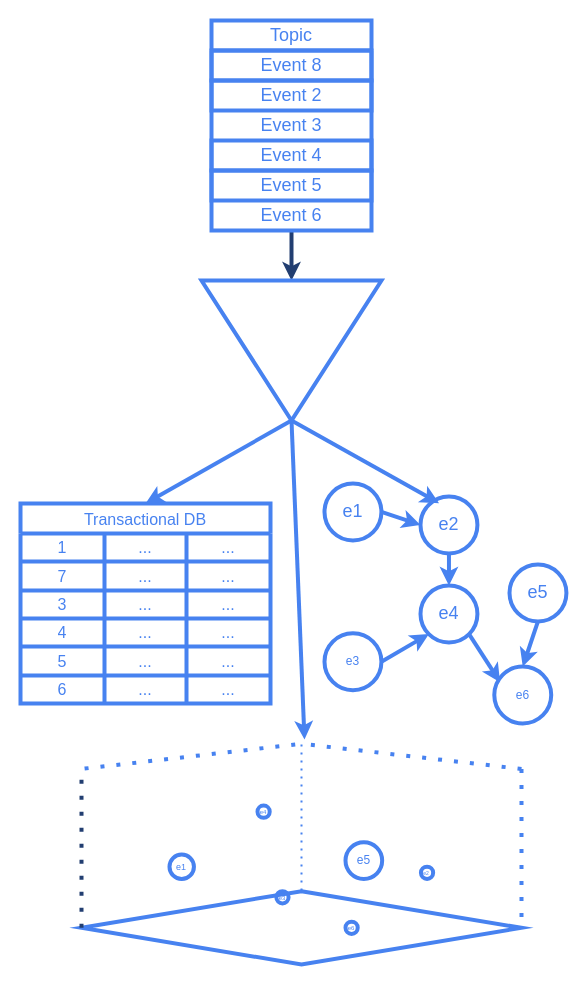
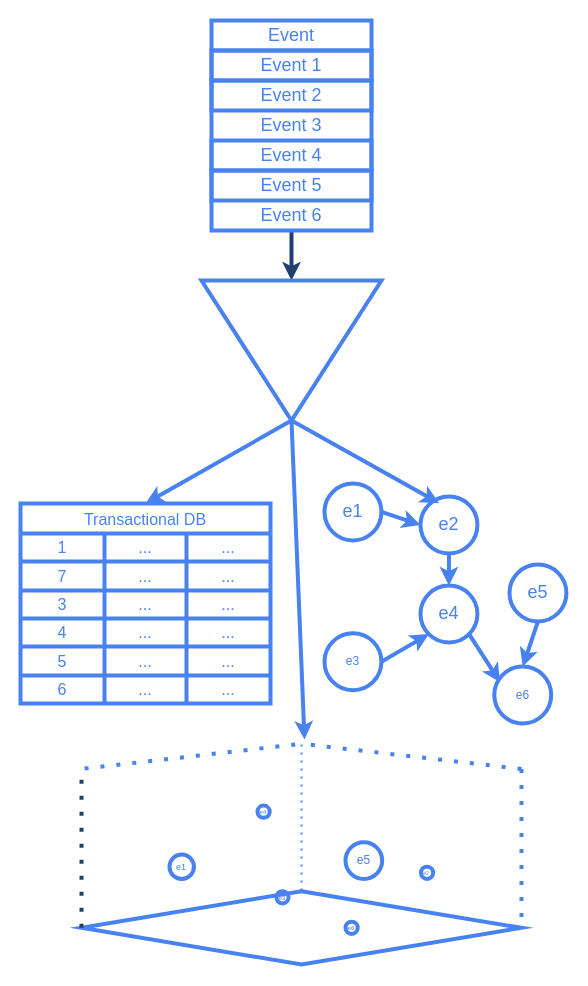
  <mxCell id="0" />
  <mxCell id="1" parent="0" />
  <mxCell id="2" value="" style="edgeStyle=orthogonalEdgeStyle;rounded=0;orthogonalLoop=1;jettySize=auto;html=1;strokeColor=#223E71;fontColor=#4782F0;strokeWidth=4;labelBackgroundColor=none;" edge="1" parent="1" source="3" target="38"><mxGeometry relative="1" as="geometry" /></mxCell>
- <mxCell id="3" value="&lt;font style=&quot;font-size: 18px;&quot;&gt;Topic&lt;/font&gt;" style="swimlane;fontStyle=0;childLayout=stackLayout;horizontal=1;startSize=30;horizontalStack=0;resizeParent=1;resizeParentMax=0;resizeLast=0;collapsible=1;marginBottom=0;whiteSpace=wrap;html=1;align=center;strokeColor=#4782F0;fontColor=#4782F0;fillColor=none;strokeWidth=4;labelBackgroundColor=none;" vertex="1" parent="1"><mxGeometry x="211" y="20" width="160" height="210" as="geometry" /></mxCell>
- <mxCell id="4" value="&lt;font style=&quot;font-size: 18px;&quot;&gt;Event 8&lt;/font&gt;" style="text;strokeColor=#4782F0;fillColor=none;align=center;verticalAlign=middle;spacingLeft=4;spacingRight=4;overflow=hidden;points=[[0,0.5],[1,0.5]];portConstraint=eastwest;rotatable=0;whiteSpace=wrap;html=1;fontColor=#4782F0;strokeWidth=4;labelBackgroundColor=none;" vertex="1" parent="3"><mxGeometry y="30" width="160" height="30" as="geometry" /></mxCell>
+ <mxCell id="3" value="&lt;font style=&quot;font-size: 18px;&quot;&gt;Event&lt;/font&gt;" style="swimlane;fontStyle=0;childLayout=stackLayout;horizontal=1;startSize=30;horizontalStack=0;resizeParent=1;resizeParentMax=0;resizeLast=0;collapsible=1;marginBottom=0;whiteSpace=wrap;html=1;align=center;strokeColor=#4782F0;fontColor=#4782F0;fillColor=none;strokeWidth=4;labelBackgroundColor=none;" vertex="1" parent="1"><mxGeometry x="211" y="20" width="160" height="210" as="geometry" /></mxCell>
+ <mxCell id="4" value="&lt;font style=&quot;font-size: 18px;&quot;&gt;Event 1&lt;/font&gt;" style="text;strokeColor=#4782F0;fillColor=none;align=center;verticalAlign=middle;spacingLeft=4;spacingRight=4;overflow=hidden;points=[[0,0.5],[1,0.5]];portConstraint=eastwest;rotatable=0;whiteSpace=wrap;html=1;fontColor=#4782F0;strokeWidth=4;labelBackgroundColor=none;" vertex="1" parent="3"><mxGeometry y="30" width="160" height="30" as="geometry" /></mxCell>
  <mxCell id="5" value="&lt;font style=&quot;font-size: 18px;&quot;&gt;Event 2&lt;/font&gt;" style="text;strokeColor=#4782F0;fillColor=none;align=center;verticalAlign=middle;spacingLeft=4;spacingRight=4;overflow=hidden;points=[[0,0.5],[1,0.5]];portConstraint=eastwest;rotatable=0;whiteSpace=wrap;html=1;fontColor=#4782F0;strokeWidth=4;labelBackgroundColor=none;" vertex="1" parent="3"><mxGeometry y="60" width="160" height="30" as="geometry" /></mxCell>
  <mxCell id="6" value="&lt;font style=&quot;font-size: 18px;&quot;&gt;Event 3&lt;/font&gt;" style="text;strokeColor=#4782F0;fillColor=none;align=center;verticalAlign=middle;spacingLeft=4;spacingRight=4;overflow=hidden;points=[[0,0.5],[1,0.5]];portConstraint=eastwest;rotatable=0;whiteSpace=wrap;html=1;fontColor=#4782F0;labelBackgroundColor=none;" vertex="1" parent="3"><mxGeometry y="90" width="160" height="30" as="geometry" /></mxCell>
  <mxCell id="7" value="&lt;font style=&quot;font-size: 18px;&quot;&gt;Event 4&lt;/font&gt;" style="text;strokeColor=#4782F0;fillColor=none;align=center;verticalAlign=middle;spacingLeft=4;spacingRight=4;overflow=hidden;points=[[0,0.5],[1,0.5]];portConstraint=eastwest;rotatable=0;whiteSpace=wrap;html=1;fontColor=#4782F0;strokeWidth=4;labelBackgroundColor=none;" vertex="1" parent="3"><mxGeometry y="120" width="160" height="30" as="geometry" /></mxCell>
  <mxCell id="8" value="&lt;font style=&quot;font-size: 18px;&quot;&gt;Event 5&lt;/font&gt;" style="text;strokeColor=#4782F0;fillColor=none;align=center;verticalAlign=middle;spacingLeft=4;spacingRight=4;overflow=hidden;points=[[0,0.5],[1,0.5]];portConstraint=eastwest;rotatable=0;whiteSpace=wrap;html=1;fontColor=#4782F0;strokeWidth=4;labelBackgroundColor=none;" vertex="1" parent="3"><mxGeometry y="150" width="160" height="30" as="geometry" /></mxCell>
  <mxCell id="9" value="&lt;font style=&quot;font-size: 18px;&quot;&gt;Event 6&lt;/font&gt;" style="text;strokeColor=#4782F0;fillColor=none;align=center;verticalAlign=middle;spacingLeft=4;spacingRight=4;overflow=hidden;points=[[0,0.5],[1,0.5]];portConstraint=eastwest;rotatable=0;whiteSpace=wrap;html=1;fontColor=#4782F0;labelBackgroundColor=none;" vertex="1" parent="3"><mxGeometry y="180" width="160" height="30" as="geometry" /></mxCell>
  <mxCell id="10" value="Transactional DB" style="shape=table;startSize=30;container=1;collapsible=0;childLayout=tableLayout;strokeColor=#4782F0;fontSize=16;fontColor=#4782F0;fillColor=none;strokeWidth=4;labelBackgroundColor=none;" vertex="1" parent="1"><mxGeometry x="20" y="503" width="250" height="200" as="geometry" /></mxCell>
  <mxCell id="11" value="" style="shape=tableRow;horizontal=0;startSize=0;swimlaneHead=0;swimlaneBody=0;strokeColor=inherit;top=0;left=0;bottom=0;right=0;collapsible=0;dropTarget=0;fillColor=none;points=[[0,0.5],[1,0.5]];portConstraint=eastwest;fontSize=16;fontColor=#4782F0;labelBackgroundColor=none;" vertex="1" parent="10"><mxGeometry y="30" width="250" height="28" as="geometry" /></mxCell>
  <mxCell id="12" value="1" style="shape=partialRectangle;html=1;whiteSpace=wrap;connectable=0;strokeColor=inherit;overflow=hidden;fillColor=none;top=0;left=0;bottom=0;right=0;pointerEvents=1;fontSize=16;fontColor=#4782F0;labelBackgroundColor=none;" vertex="1" parent="11"><mxGeometry width="84" height="28" as="geometry"><mxRectangle width="84" height="28" as="alternateBounds" /></mxGeometry></mxCell>
  <mxCell id="13" value="..." style="shape=partialRectangle;html=1;whiteSpace=wrap;connectable=0;strokeColor=inherit;overflow=hidden;fillColor=none;top=0;left=0;bottom=0;right=0;pointerEvents=1;fontSize=16;fontColor=#4782F0;labelBackgroundColor=none;" vertex="1" parent="11"><mxGeometry x="84" width="82" height="28" as="geometry"><mxRectangle width="82" height="28" as="alternateBounds" /></mxGeometry></mxCell>
  <mxCell id="14" value="..." style="shape=partialRectangle;html=1;whiteSpace=wrap;connectable=0;strokeColor=inherit;overflow=hidden;fillColor=none;top=0;left=0;bottom=0;right=0;pointerEvents=1;fontSize=16;fontColor=#4782F0;labelBackgroundColor=none;" vertex="1" parent="11"><mxGeometry x="166" width="84" height="28" as="geometry"><mxRectangle width="84" height="28" as="alternateBounds" /></mxGeometry></mxCell>
  <mxCell id="15" value="" style="shape=tableRow;horizontal=0;startSize=0;swimlaneHead=0;swimlaneBody=0;strokeColor=inherit;top=0;left=0;bottom=0;right=0;collapsible=0;dropTarget=0;fillColor=none;points=[[0,0.5],[1,0.5]];portConstraint=eastwest;fontSize=16;fontColor=#4782F0;labelBackgroundColor=none;" vertex="1" parent="10"><mxGeometry y="58" width="250" height="29" as="geometry" /></mxCell>
  <mxCell id="16" value="7" style="shape=partialRectangle;html=1;whiteSpace=wrap;connectable=0;strokeColor=inherit;overflow=hidden;fillColor=none;top=0;left=0;bottom=0;right=0;pointerEvents=1;fontSize=16;fontColor=#4782F0;labelBackgroundColor=none;" vertex="1" parent="15"><mxGeometry width="84" height="29" as="geometry"><mxRectangle width="84" height="29" as="alternateBounds" /></mxGeometry></mxCell>
  <mxCell id="17" value="..." style="shape=partialRectangle;html=1;whiteSpace=wrap;connectable=0;strokeColor=inherit;overflow=hidden;fillColor=none;top=0;left=0;bottom=0;right=0;pointerEvents=1;fontSize=16;fontColor=#4782F0;labelBackgroundColor=none;" vertex="1" parent="15"><mxGeometry x="84" width="82" height="29" as="geometry"><mxRectangle width="82" height="29" as="alternateBounds" /></mxGeometry></mxCell>
  <mxCell id="18" value="..." style="shape=partialRectangle;html=1;whiteSpace=wrap;connectable=0;strokeColor=inherit;overflow=hidden;fillColor=none;top=0;left=0;bottom=0;right=0;pointerEvents=1;fontSize=16;fontColor=#4782F0;labelBackgroundColor=none;" vertex="1" parent="15"><mxGeometry x="166" width="84" height="29" as="geometry"><mxRectangle width="84" height="29" as="alternateBounds" /></mxGeometry></mxCell>
  <mxCell id="19" value="" style="shape=tableRow;horizontal=0;startSize=0;swimlaneHead=0;swimlaneBody=0;strokeColor=inherit;top=0;left=0;bottom=0;right=0;collapsible=0;dropTarget=0;fillColor=none;points=[[0,0.5],[1,0.5]];portConstraint=eastwest;fontSize=16;fontColor=#4782F0;labelBackgroundColor=none;" vertex="1" parent="10"><mxGeometry y="87" width="250" height="28" as="geometry" /></mxCell>
  <mxCell id="20" value="3" style="shape=partialRectangle;html=1;whiteSpace=wrap;connectable=0;strokeColor=inherit;overflow=hidden;fillColor=none;top=0;left=0;bottom=0;right=0;pointerEvents=1;fontSize=16;fontColor=#4782F0;labelBackgroundColor=none;" vertex="1" parent="19"><mxGeometry width="84" height="28" as="geometry"><mxRectangle width="84" height="28" as="alternateBounds" /></mxGeometry></mxCell>
  <mxCell id="21" value="..." style="shape=partialRectangle;html=1;whiteSpace=wrap;connectable=0;strokeColor=inherit;overflow=hidden;fillColor=none;top=0;left=0;bottom=0;right=0;pointerEvents=1;fontSize=16;fontColor=#4782F0;labelBackgroundColor=none;" vertex="1" parent="19"><mxGeometry x="84" width="82" height="28" as="geometry"><mxRectangle width="82" height="28" as="alternateBounds" /></mxGeometry></mxCell>
  <mxCell id="22" value="..." style="shape=partialRectangle;html=1;whiteSpace=wrap;connectable=0;strokeColor=inherit;overflow=hidden;fillColor=none;top=0;left=0;bottom=0;right=0;pointerEvents=1;fontSize=16;fontColor=#4782F0;labelBackgroundColor=none;" vertex="1" parent="19"><mxGeometry x="166" width="84" height="28" as="geometry"><mxRectangle width="84" height="28" as="alternateBounds" /></mxGeometry></mxCell>
  <mxCell id="23" style="shape=tableRow;horizontal=0;startSize=0;swimlaneHead=0;swimlaneBody=0;strokeColor=inherit;top=0;left=0;bottom=0;right=0;collapsible=0;dropTarget=0;fillColor=none;points=[[0,0.5],[1,0.5]];portConstraint=eastwest;fontSize=16;fontColor=#4782F0;labelBackgroundColor=none;" vertex="1" parent="10"><mxGeometry y="115" width="250" height="28" as="geometry" /></mxCell>
  <mxCell id="24" value="4" style="shape=partialRectangle;html=1;whiteSpace=wrap;connectable=0;strokeColor=inherit;overflow=hidden;fillColor=none;top=0;left=0;bottom=0;right=0;pointerEvents=1;fontSize=16;fontColor=#4782F0;labelBackgroundColor=none;" vertex="1" parent="23"><mxGeometry width="84" height="28" as="geometry"><mxRectangle width="84" height="28" as="alternateBounds" /></mxGeometry></mxCell>
  <mxCell id="25" value="..." style="shape=partialRectangle;html=1;whiteSpace=wrap;connectable=0;strokeColor=inherit;overflow=hidden;fillColor=none;top=0;left=0;bottom=0;right=0;pointerEvents=1;fontSize=16;fontColor=#4782F0;labelBackgroundColor=none;" vertex="1" parent="23"><mxGeometry x="84" width="82" height="28" as="geometry"><mxRectangle width="82" height="28" as="alternateBounds" /></mxGeometry></mxCell>
  <mxCell id="26" value="..." style="shape=partialRectangle;html=1;whiteSpace=wrap;connectable=0;strokeColor=inherit;overflow=hidden;fillColor=none;top=0;left=0;bottom=0;right=0;pointerEvents=1;fontSize=16;fontColor=#4782F0;labelBackgroundColor=none;" vertex="1" parent="23"><mxGeometry x="166" width="84" height="28" as="geometry"><mxRectangle width="84" height="28" as="alternateBounds" /></mxGeometry></mxCell>
  <mxCell id="27" style="shape=tableRow;horizontal=0;startSize=0;swimlaneHead=0;swimlaneBody=0;strokeColor=inherit;top=0;left=0;bottom=0;right=0;collapsible=0;dropTarget=0;fillColor=none;points=[[0,0.5],[1,0.5]];portConstraint=eastwest;fontSize=16;fontColor=#4782F0;labelBackgroundColor=none;" vertex="1" parent="10"><mxGeometry y="143" width="250" height="29" as="geometry" /></mxCell>
  <mxCell id="28" value="5" style="shape=partialRectangle;html=1;whiteSpace=wrap;connectable=0;strokeColor=inherit;overflow=hidden;fillColor=none;top=0;left=0;bottom=0;right=0;pointerEvents=1;fontSize=16;fontColor=#4782F0;labelBackgroundColor=none;" vertex="1" parent="27"><mxGeometry width="84" height="29" as="geometry"><mxRectangle width="84" height="29" as="alternateBounds" /></mxGeometry></mxCell>
  <mxCell id="29" value="..." style="shape=partialRectangle;html=1;whiteSpace=wrap;connectable=0;strokeColor=inherit;overflow=hidden;fillColor=none;top=0;left=0;bottom=0;right=0;pointerEvents=1;fontSize=16;fontColor=#4782F0;labelBackgroundColor=none;" vertex="1" parent="27"><mxGeometry x="84" width="82" height="29" as="geometry"><mxRectangle width="82" height="29" as="alternateBounds" /></mxGeometry></mxCell>
  <mxCell id="30" value="..." style="shape=partialRectangle;html=1;whiteSpace=wrap;connectable=0;strokeColor=inherit;overflow=hidden;fillColor=none;top=0;left=0;bottom=0;right=0;pointerEvents=1;fontSize=16;fontColor=#4782F0;labelBackgroundColor=none;" vertex="1" parent="27"><mxGeometry x="166" width="84" height="29" as="geometry"><mxRectangle width="84" height="29" as="alternateBounds" /></mxGeometry></mxCell>
  <mxCell id="31" style="shape=tableRow;horizontal=0;startSize=0;swimlaneHead=0;swimlaneBody=0;strokeColor=inherit;top=0;left=0;bottom=0;right=0;collapsible=0;dropTarget=0;fillColor=none;points=[[0,0.5],[1,0.5]];portConstraint=eastwest;fontSize=16;fontColor=#4782F0;labelBackgroundColor=none;" vertex="1" parent="10"><mxGeometry y="172" width="250" height="28" as="geometry" /></mxCell>
  <mxCell id="32" value="6" style="shape=partialRectangle;html=1;whiteSpace=wrap;connectable=0;strokeColor=inherit;overflow=hidden;fillColor=none;top=0;left=0;bottom=0;right=0;pointerEvents=1;fontSize=16;fontColor=#4782F0;labelBackgroundColor=none;" vertex="1" parent="31"><mxGeometry width="84" height="28" as="geometry"><mxRectangle width="84" height="28" as="alternateBounds" /></mxGeometry></mxCell>
  <mxCell id="33" value="..." style="shape=partialRectangle;html=1;whiteSpace=wrap;connectable=0;strokeColor=inherit;overflow=hidden;fillColor=none;top=0;left=0;bottom=0;right=0;pointerEvents=1;fontSize=16;fontColor=#4782F0;labelBackgroundColor=none;" vertex="1" parent="31"><mxGeometry x="84" width="82" height="28" as="geometry"><mxRectangle width="82" height="28" as="alternateBounds" /></mxGeometry></mxCell>
  <mxCell id="34" value="..." style="shape=partialRectangle;html=1;whiteSpace=wrap;connectable=0;strokeColor=inherit;overflow=hidden;fillColor=none;top=0;left=0;bottom=0;right=0;pointerEvents=1;fontSize=16;fontColor=#4782F0;labelBackgroundColor=none;" vertex="1" parent="31"><mxGeometry x="166" width="84" height="28" as="geometry"><mxRectangle width="84" height="28" as="alternateBounds" /></mxGeometry></mxCell>
  <mxCell id="35" value="" style="endArrow=classic;html=1;rounded=0;entryX=0.5;entryY=0;entryDx=0;entryDy=0;exitX=1;exitY=0.5;exitDx=0;exitDy=0;fontColor=#4782F0;strokeColor=#4782F0;strokeWidth=4;labelBackgroundColor=none;" edge="1" parent="1" source="38" target="10"><mxGeometry width="50" height="50" relative="1" as="geometry"><mxPoint x="181" y="610" as="sourcePoint" /><mxPoint x="321" y="560" as="targetPoint" /></mxGeometry></mxCell>
  <mxCell id="36" value="" style="endArrow=classic;html=1;rounded=0;exitX=1;exitY=0.5;exitDx=0;exitDy=0;entryX=0.326;entryY=0.118;entryDx=0;entryDy=0;fontColor=#4782F0;strokeColor=#4782F0;entryPerimeter=0;strokeWidth=4;labelBackgroundColor=none;" edge="1" parent="1" source="38" target="40"><mxGeometry width="50" height="50" relative="1" as="geometry"><mxPoint x="181" y="610" as="sourcePoint" /><mxPoint x="501" y="600" as="targetPoint" /></mxGeometry></mxCell>
  <mxCell id="37" value="" style="endArrow=classic;html=1;rounded=0;exitX=1;exitY=0.5;exitDx=0;exitDy=0;fontColor=#4782F0;strokeColor=#4782F0;strokeWidth=4;labelBackgroundColor=none;" edge="1" parent="1" source="38"><mxGeometry width="50" height="50" relative="1" as="geometry"><mxPoint x="321" y="600" as="sourcePoint" /><mxPoint x="304" y="739" as="targetPoint" /></mxGeometry></mxCell>
  <mxCell id="38" value="" style="triangle;whiteSpace=wrap;html=1;align=center;direction=south;strokeColor=#4782F0;fontColor=#4782F0;fillColor=none;strokeWidth=4;labelBackgroundColor=none;" vertex="1" parent="1"><mxGeometry x="201" y="280" width="180" height="140" as="geometry" /></mxCell>
  <mxCell id="39" value="&lt;font style=&quot;font-size: 18px;&quot;&gt;e1&lt;/font&gt;" style="ellipse;whiteSpace=wrap;html=1;aspect=fixed;fillColor=none;strokeColor=#4782F0;fontColor=#4782F0;strokeWidth=4;labelBackgroundColor=none;" vertex="1" parent="1"><mxGeometry x="324" y="482.98" width="56.924" height="56.924" as="geometry" /></mxCell>
  <mxCell id="40" value="&lt;font style=&quot;font-size: 18px;&quot;&gt;e2&lt;/font&gt;" style="ellipse;whiteSpace=wrap;html=1;aspect=fixed;fillColor=none;strokeColor=#4782F0;fontColor=#4782F0;strokeWidth=4;labelBackgroundColor=none;" vertex="1" parent="1"><mxGeometry x="419.996" y="495.98" width="56.924" height="56.924" as="geometry" /></mxCell>
  <mxCell id="41" value="e3" style="ellipse;whiteSpace=wrap;html=1;aspect=fixed;fillColor=none;strokeColor=#4782F0;fontColor=#4782F0;strokeWidth=4;labelBackgroundColor=none;" vertex="1" parent="1"><mxGeometry x="324" y="632.817" width="56.924" height="56.924" as="geometry" /></mxCell>
  <mxCell id="42" value="&lt;font style=&quot;font-size: 18px;&quot;&gt;e4&lt;/font&gt;" style="ellipse;whiteSpace=wrap;html=1;aspect=fixed;fillColor=none;strokeColor=#4782F0;fontColor=#4782F0;strokeWidth=4;labelBackgroundColor=none;" vertex="1" parent="1"><mxGeometry x="419.996" y="584.978" width="56.924" height="56.924" as="geometry" /></mxCell>
  <mxCell id="43" value="&lt;font style=&quot;font-size: 18px;&quot;&gt;e5&lt;/font&gt;" style="ellipse;whiteSpace=wrap;html=1;aspect=fixed;fillColor=none;strokeColor=#4782F0;fontColor=#4782F0;strokeWidth=4;labelBackgroundColor=none;" vertex="1" parent="1"><mxGeometry x="508.998" y="563.977" width="56.924" height="56.924" as="geometry" /></mxCell>
  <mxCell id="44" value="e6" style="ellipse;whiteSpace=wrap;html=1;aspect=fixed;fillColor=none;strokeColor=#4782F0;fontColor=#4782F0;strokeWidth=4;labelBackgroundColor=none;" vertex="1" parent="1"><mxGeometry x="493.797" y="666.096" width="56.924" height="56.924" as="geometry" /></mxCell>
  <mxCell id="45" value="" style="endArrow=classic;html=1;rounded=0;exitX=1;exitY=0.5;exitDx=0;exitDy=0;entryX=0;entryY=1;entryDx=0;entryDy=0;fontColor=#4782F0;strokeColor=#4782F0;strokeWidth=4;labelBackgroundColor=none;" edge="1" parent="1" source="41" target="42"><mxGeometry width="50" height="50" relative="1" as="geometry"><mxPoint x="-238" y="592.258" as="sourcePoint" /><mxPoint x="-133.926" y="490.859" as="targetPoint" /></mxGeometry></mxCell>
  <mxCell id="46" value="" style="endArrow=classic;html=1;rounded=0;exitX=1;exitY=0.5;exitDx=0;exitDy=0;entryX=0;entryY=0.5;entryDx=0;entryDy=0;fontColor=#4782F0;strokeColor=#4782F0;strokeWidth=4;labelBackgroundColor=none;" edge="1" parent="1" source="39" target="40"><mxGeometry width="50" height="50" relative="1" as="geometry"><mxPoint x="386.444" y="695.916" as="sourcePoint" /><mxPoint x="480.111" y="695.916" as="targetPoint" /></mxGeometry></mxCell>
  <mxCell id="47" value="" style="endArrow=classic;html=1;rounded=0;exitX=0.5;exitY=1;exitDx=0;exitDy=0;entryX=0.5;entryY=0;entryDx=0;entryDy=0;fontColor=#4782F0;strokeColor=#4782F0;strokeWidth=4;labelBackgroundColor=none;" edge="1" parent="1" source="40" target="42"><mxGeometry width="50" height="50" relative="1" as="geometry"><mxPoint x="372.122" y="520.315" as="sourcePoint" /><mxPoint x="440.811" y="526.399" as="targetPoint" /></mxGeometry></mxCell>
  <mxCell id="48" value="" style="endArrow=classic;html=1;rounded=0;exitX=1;exitY=1;exitDx=0;exitDy=0;entryX=0.102;entryY=0.275;entryDx=0;entryDy=0;entryPerimeter=0;fontColor=#4782F0;strokeColor=#4782F0;strokeWidth=4;labelBackgroundColor=none;" edge="1" parent="1" source="42" target="44"><mxGeometry width="50" height="50" relative="1" as="geometry"><mxPoint x="472.033" y="524.139" as="sourcePoint" /><mxPoint x="491.735" y="681.184" as="targetPoint" /></mxGeometry></mxCell>
  <mxCell id="49" value="" style="endArrow=classic;html=1;rounded=0;exitX=0.5;exitY=1;exitDx=0;exitDy=0;entryX=0.5;entryY=0;entryDx=0;entryDy=0;fontColor=#4782F0;strokeColor=#4782F0;strokeWidth=4;labelBackgroundColor=none;" edge="1" parent="1" source="43" target="44"><mxGeometry width="50" height="50" relative="1" as="geometry"><mxPoint x="453.3" y="698.544" as="sourcePoint" /><mxPoint x="558.131" y="674.929" as="targetPoint" /></mxGeometry></mxCell>
  <mxCell id="50" value="" style="rhombus;whiteSpace=wrap;html=1;fillColor=none;strokeColor=#4782F0;fontColor=#4782F0;strokeWidth=4;labelBackgroundColor=none;" vertex="1" parent="1"><mxGeometry x="81" y="890.667" width="440" height="73.333" as="geometry" /></mxCell>
  <mxCell id="51" value="" style="endArrow=none;dashed=1;html=1;dashPattern=1 3;strokeWidth=2;rounded=0;entryX=0.5;entryY=0;entryDx=0;entryDy=0;fontColor=#4782F0;strokeColor=#4782F0;labelBackgroundColor=none;" edge="1" parent="1" target="50"><mxGeometry width="50" height="50" relative="1" as="geometry"><mxPoint x="301" y="744" as="sourcePoint" /><mxPoint x="-95" y="939.556" as="targetPoint" /></mxGeometry></mxCell>
  <mxCell id="52" value="" style="endArrow=none;dashed=1;html=1;dashPattern=1 3;strokeWidth=4;rounded=0;fontColor=#4782F0;strokeColor=#4782F0;labelBackgroundColor=none;" edge="1" parent="1"><mxGeometry width="50" height="50" relative="1" as="geometry"><mxPoint x="294.714" y="744" as="sourcePoint" /><mxPoint x="81" y="768.444" as="targetPoint" /></mxGeometry></mxCell>
  <mxCell id="53" value="" style="endArrow=none;dashed=1;html=1;dashPattern=1 3;strokeWidth=4;rounded=0;exitX=0;exitY=0.5;exitDx=0;exitDy=0;fontColor=#4782F0;strokeColor=#223E71;labelBackgroundColor=none;" edge="1" parent="1" source="50"><mxGeometry width="50" height="50" relative="1" as="geometry"><mxPoint x="307.286" y="756.222" as="sourcePoint" /><mxPoint x="81" y="768.444" as="targetPoint" /></mxGeometry></mxCell>
  <mxCell id="54" value="" style="endArrow=none;dashed=1;html=1;dashPattern=1 3;strokeWidth=4;rounded=0;fontColor=#4782F0;strokeColor=#4782F0;labelBackgroundColor=none;" edge="1" parent="1"><mxGeometry width="50" height="50" relative="1" as="geometry"><mxPoint x="521" y="768.444" as="sourcePoint" /><mxPoint x="307.286" y="744" as="targetPoint" /></mxGeometry></mxCell>
  <mxCell id="55" value="" style="endArrow=none;dashed=1;html=1;dashPattern=1 3;strokeWidth=4;rounded=0;entryX=1;entryY=0.5;entryDx=0;entryDy=0;fontColor=#4782F0;strokeColor=#4782F0;labelBackgroundColor=none;" edge="1" parent="1" target="50"><mxGeometry width="50" height="50" relative="1" as="geometry"><mxPoint x="521" y="768.444" as="sourcePoint" /><mxPoint x="319.857" y="756.222" as="targetPoint" /></mxGeometry></mxCell>
  <mxCell id="56" value="&lt;p style=&quot;line-height: 40%;&quot;&gt;&lt;/p&gt;&lt;div style=&quot;line-height: 96%; font-size: 11px;&quot;&gt;&lt;font style=&quot;font-size: 6px;&quot;&gt;e4&lt;/font&gt;&lt;/div&gt;&lt;p&gt;&lt;/p&gt;" style="ellipse;whiteSpace=wrap;html=1;aspect=fixed;fillColor=none;strokeColor=#4782F0;fontColor=#4782F0;strokeWidth=4;labelBackgroundColor=none;" vertex="1" parent="1"><mxGeometry x="257" y="805.111" width="12.222" height="12.222" as="geometry" /></mxCell>
  <mxCell id="57" value="&lt;p style=&quot;line-height: 90%;&quot;&gt;&lt;font style=&quot;font-size: 9px;&quot;&gt;e1&lt;/font&gt;&lt;/p&gt;" style="ellipse;whiteSpace=wrap;html=1;aspect=fixed;fillColor=none;strokeColor=#4782F0;fontColor=#4782F0;strokeWidth=4;labelBackgroundColor=none;" vertex="1" parent="1"><mxGeometry x="169" y="854" width="24.444" height="24.444" as="geometry" /></mxCell>
  <mxCell id="58" value="&lt;p style=&quot;line-height: 90%;&quot;&gt;e5&lt;/p&gt;" style="ellipse;whiteSpace=wrap;html=1;aspect=fixed;fillColor=none;strokeColor=#4782F0;fontColor=#4782F0;strokeWidth=4;labelBackgroundColor=none;" vertex="1" parent="1"><mxGeometry x="345" y="841.778" width="36.667" height="36.667" as="geometry" /></mxCell>
  <mxCell id="59" value="&lt;p style=&quot;line-height: 60%;&quot;&gt;&lt;font style=&quot;font-size: 5px;&quot;&gt;e2&lt;/font&gt;&lt;/p&gt;" style="ellipse;whiteSpace=wrap;html=1;aspect=fixed;fillColor=none;strokeColor=#4782F0;fontColor=#4782F0;strokeWidth=4;labelBackgroundColor=none;" vertex="1" parent="1"><mxGeometry x="420.429" y="866.222" width="12.222" height="12.222" as="geometry" /></mxCell>
  <mxCell id="60" value="" style="ellipse;whiteSpace=wrap;html=1;aspect=fixed;fillColor=#e1d5e7;strokeColor=#9673a6;fontColor=#4782F0;labelBackgroundColor=none;" vertex="1" parent="1"><mxGeometry x="433" y="878.444" as="geometry" /></mxCell>
  <mxCell id="61" value="&lt;p style=&quot;line-height: 110%;&quot;&gt;&lt;font style=&quot;font-size: 6px;&quot;&gt;e6&lt;/font&gt;&lt;/p&gt;" style="ellipse;whiteSpace=wrap;html=1;aspect=fixed;fillColor=none;strokeColor=#4782F0;fontColor=#4782F0;strokeWidth=4;labelBackgroundColor=none;" vertex="1" parent="1"><mxGeometry x="345" y="921.222" width="12.222" height="12.222" as="geometry" /></mxCell>
  <mxCell id="62" value="" style="ellipse;whiteSpace=wrap;html=1;aspect=fixed;fillColor=#e1d5e7;strokeColor=#9673a6;fontColor=#4782F0;labelBackgroundColor=none;" vertex="1" parent="1"><mxGeometry x="282.143" y="902.889" as="geometry" /></mxCell>
  <mxCell id="63" value="&lt;p style=&quot;line-height: 77%; font-size: 10px;&quot;&gt;&lt;font style=&quot;font-size: 6px;&quot;&gt;e3&lt;/font&gt;&lt;/p&gt;" style="ellipse;whiteSpace=wrap;html=1;aspect=fixed;fillColor=none;strokeColor=#4782F0;fontColor=#4782F0;strokeWidth=4;labelBackgroundColor=none;" vertex="1" parent="1"><mxGeometry x="275.857" y="890.667" width="12.222" height="12.222" as="geometry" /></mxCell>
